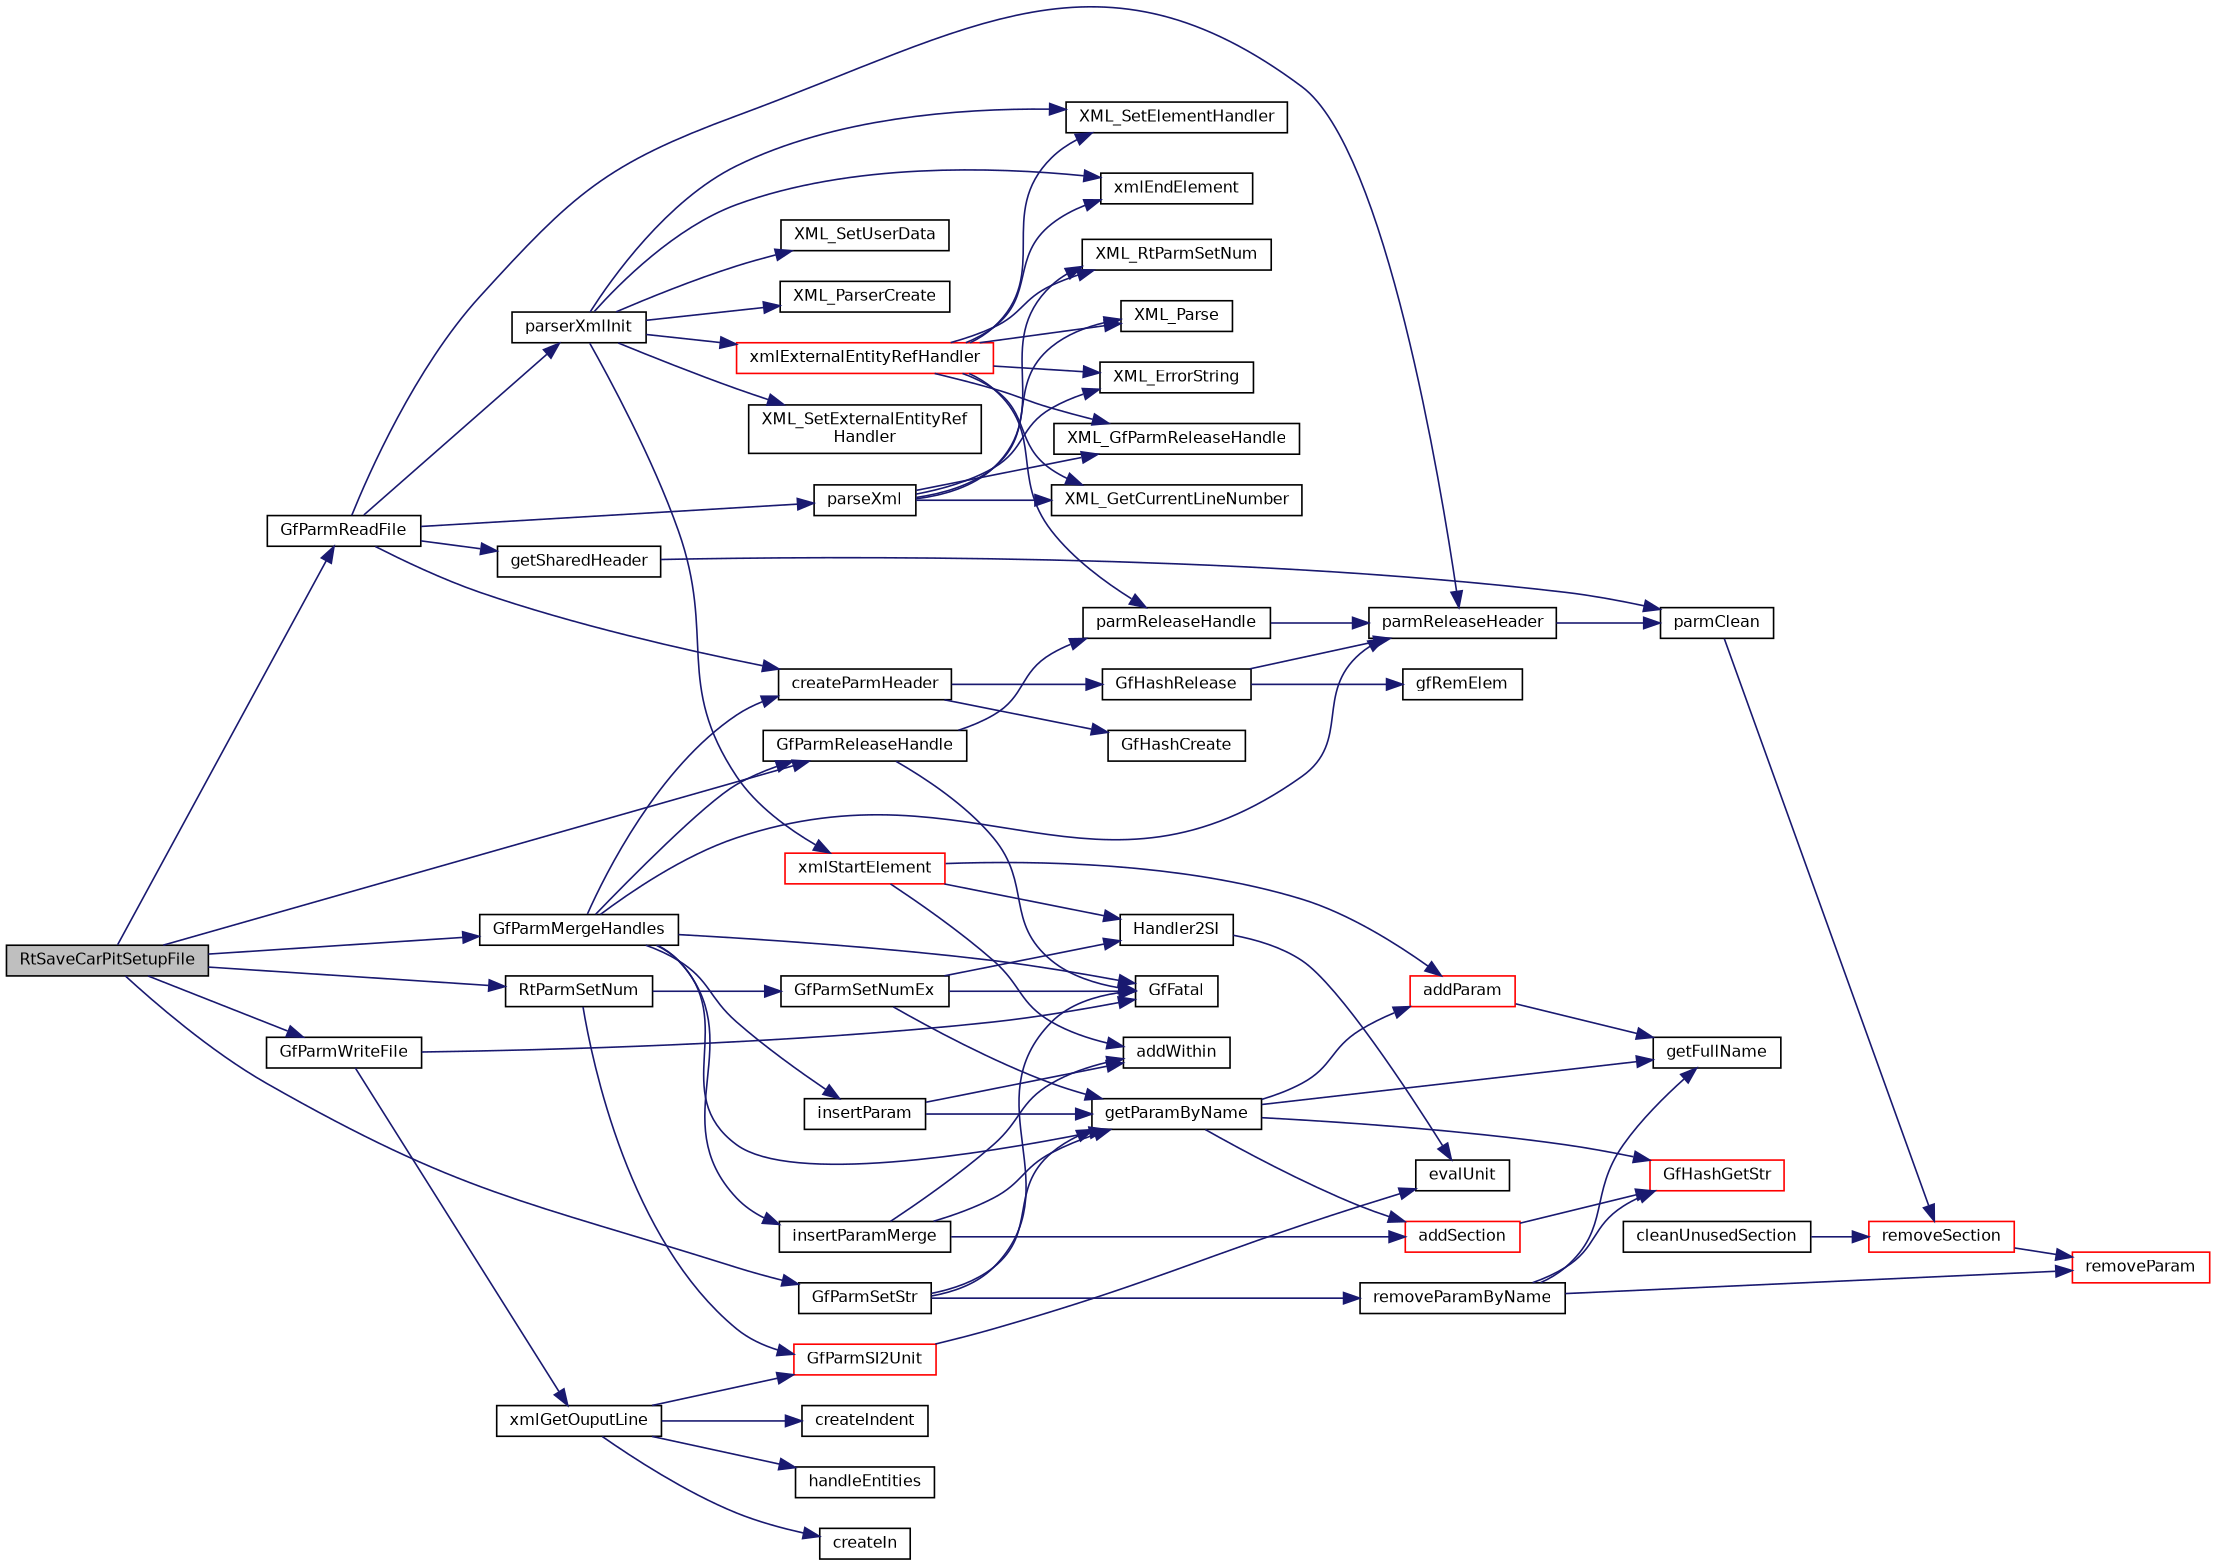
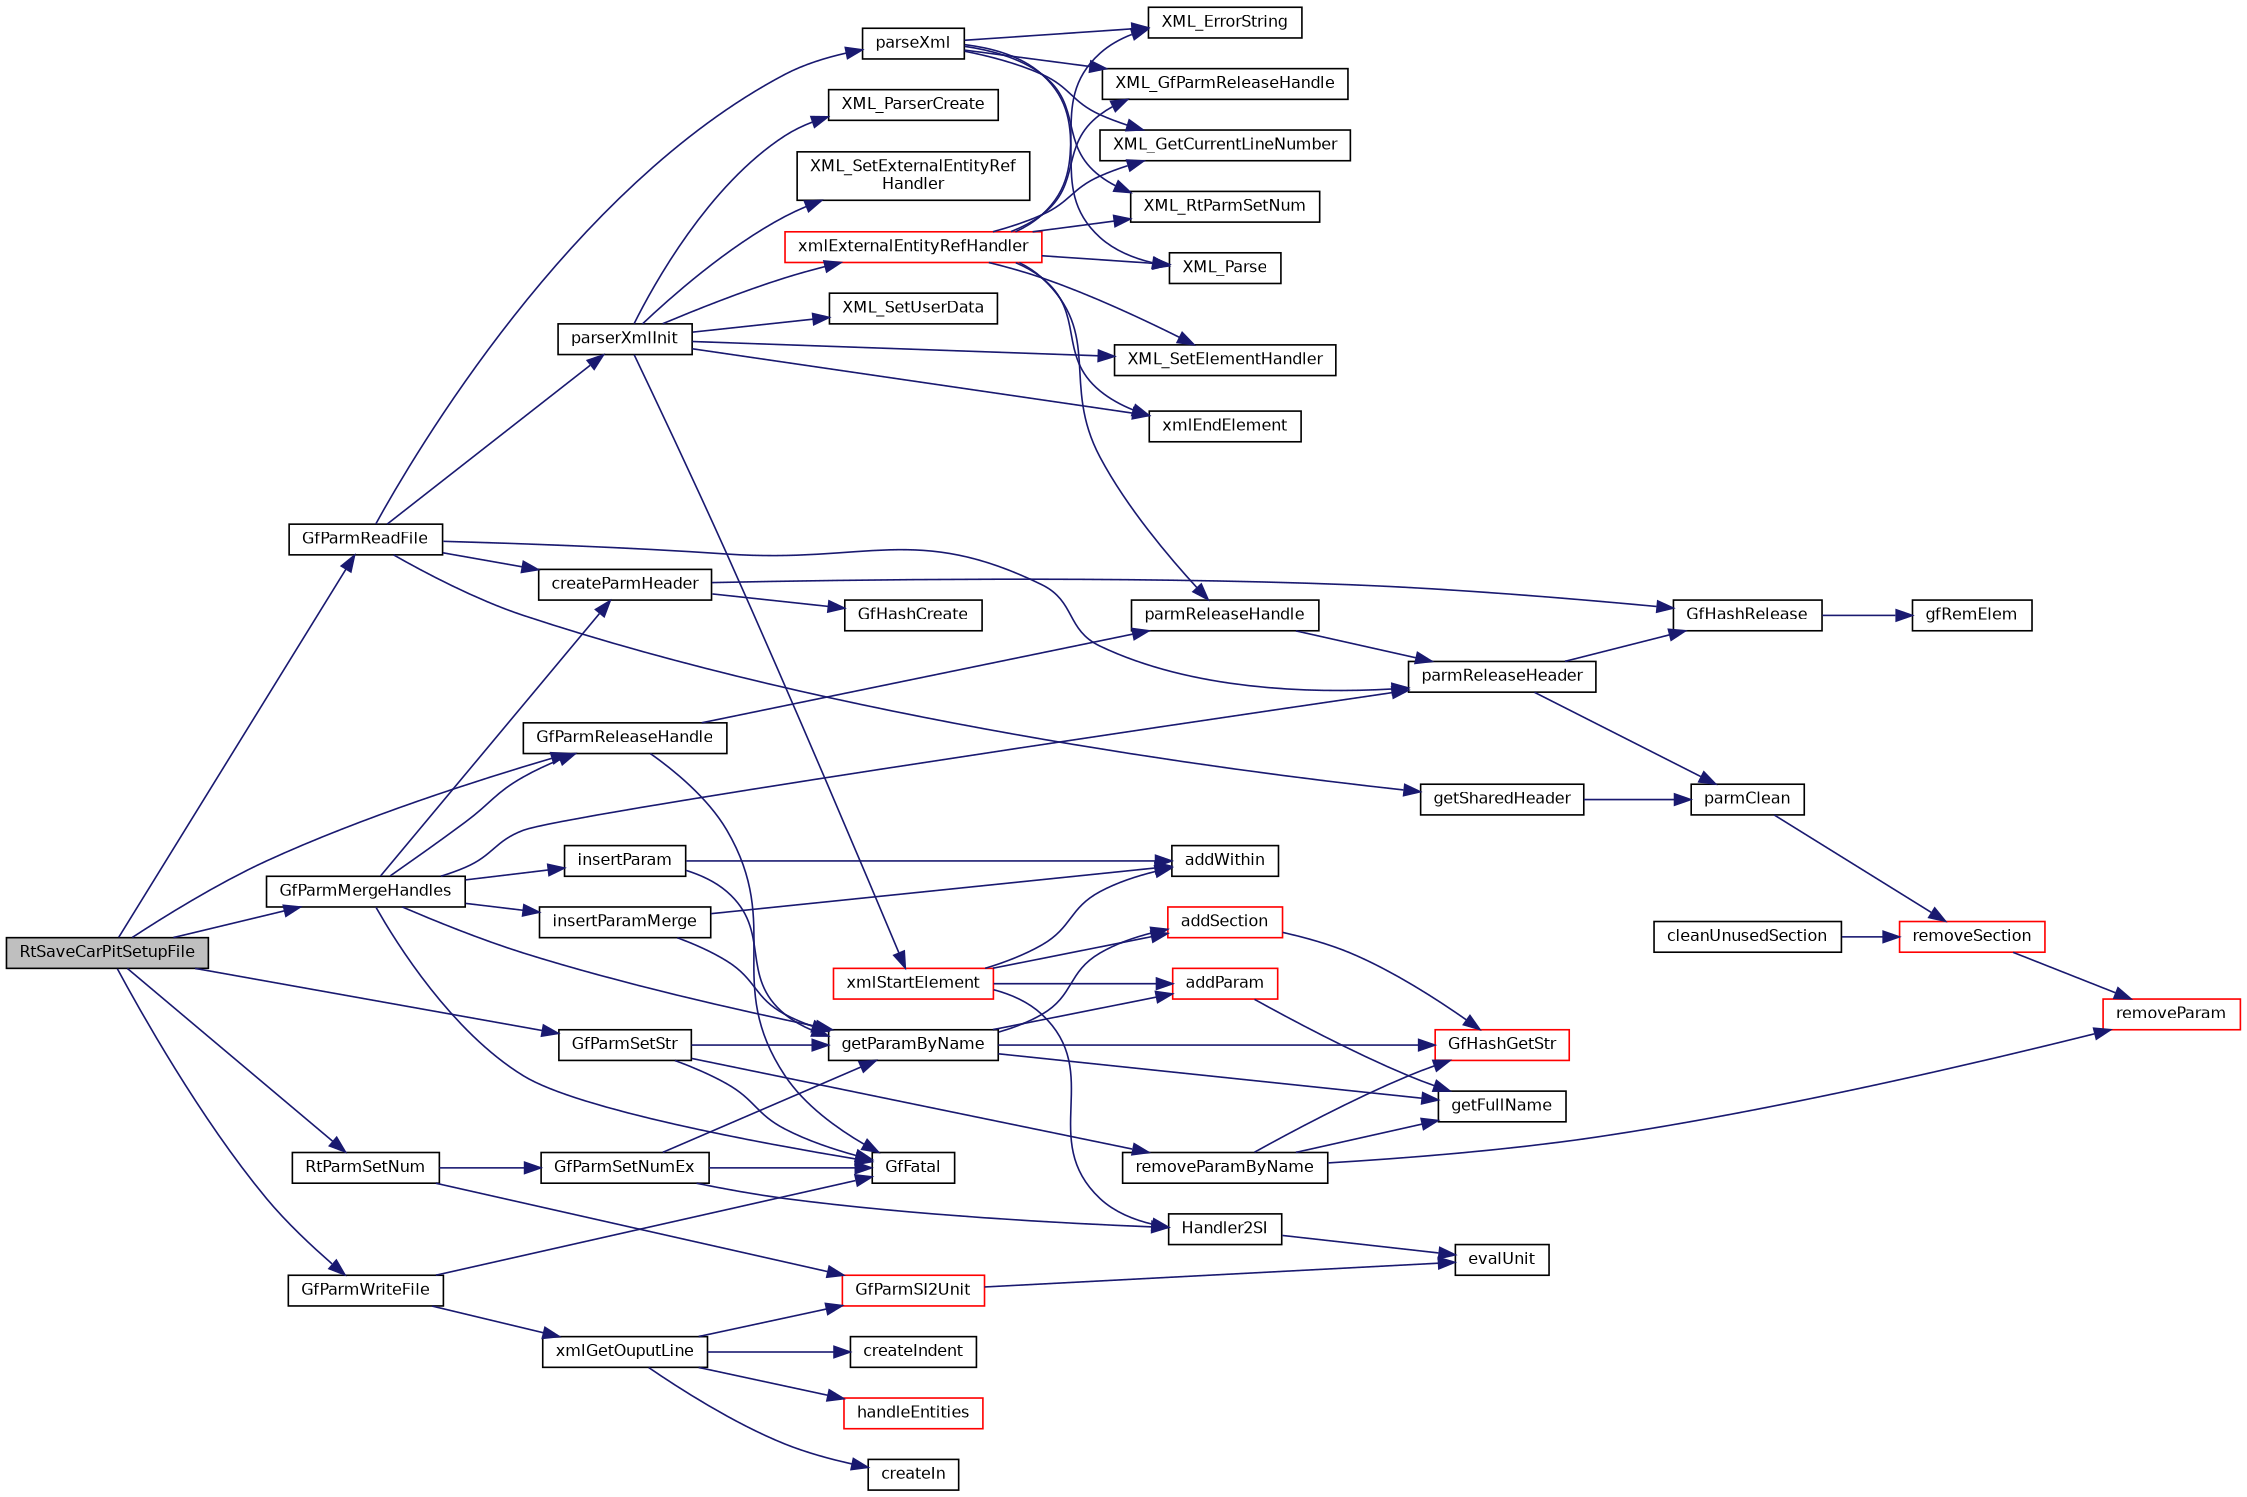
  digraph {
    fontname="DejaVu Sans"
    rankdir=LR
    node [color=black fillcolor=white fontname="DejaVu Sans" fontsize=10 shape=record style=filled]
    edge [color=midnightblue fontname="DejaVu Sans" fontsize=10 labelfontname=Helvetica labelfontsize=10 style=solid]
    n1 [fillcolor=grey75 fontcolor=black height=0.2 label=RtSaveCarPitSetupFile width=0.4]
    n2 [height=0.2 label=GfParmReadFile width=0.4]
    n3 [height=0.2 label=RtParmSetNum width=0.4]
    n4 [height=0.2 label=GfParmSetStr width=0.4]
    n5 [height=0.2 label=GfParmMergeHandles width=0.4]
    n6 [height=0.2 label=GfParmReleaseHandle width=0.4]
    n7 [height=0.2 label=GfParmWriteFile width=0.4]
    n8 [height=0.2 label=getSharedHeader width=0.4]
    n9 [height=0.2 label=createParmHeader width=0.4]
    n10 [height=0.2 label=parserXmlInit width=0.4]
    n11 [height=0.2 label=parseXml width=0.4]
    n12 [height=0.2 label=parmReleaseHeader width=0.4]
    n13 [height=0.2 label=GfParmSetNumEx width=0.4]
    n14 [color=red height=0.2 label=GfParmSI2Unit width=0.4]
    n15 [height=0.2 label=GfFatal width=0.4]
    n16 [height=0.2 label=getParamByName width=0.4]
    n17 [height=0.2 label=removeParamByName width=0.4]
    n18 [height=0.2 label=insertParamMerge width=0.4]
    n19 [height=0.2 label=insertParam width=0.4]
    n20 [height=0.2 label=parmReleaseHandle width=0.4]
    n21 [height=0.2 label=xmlGetOuputLine width=0.4]
    n22 [height=0.2 label=parmClean width=0.4]
    n23 [height=0.2 label=GfHashCreate width=0.4]
    n24 [height=0.2 label=GfHashRelease width=0.4]
    n25 [height=0.2 label=XML_ParserCreate width=0.4]
    n26 [height=0.2 label=XML_SetElementHandler width=0.4]
    n27 [color=red height=0.2 label=xmlStartElement width=0.4]
    n28 [height=0.2 label=xmlEndElement width=0.4]
    n29 [height=0.2 label="XML_SetExternalEntityRef\lHandler" width=0.4]
    n30 [color=red height=0.2 label=xmlExternalEntityRefHandler width=0.4]
    n31 [height=0.2 label=XML_SetUserData width=0.4]
    n32 [height=0.2 label=XML_Parse width=0.4]
    n33 [height=0.2 label=XML_ErrorString width=0.4]
    n34 [height=0.2 label=XML_GfParmReleaseHandle width=0.4]
    n35 [height=0.2 label=XML_GetCurrentLineNumber width=0.4]
    n36 [height=0.2 label=XML_RtParmSetNum width=0.4]
    n37 [color=red height=0.2 label=removeSection width=0.4]
    n38 [color=red height=0.2 label=removeParam width=0.4]
    n39 [height=0.2 label=gfRemElem width=0.4]
    n40 [color=red height=0.2 label=addSection width=0.4]
    n41 [color=red height=0.2 label=addParam width=0.4]
    n42 [height=0.2 label=Handler2SI width=0.4]
    n43 [height=0.2 label=addWithin width=0.4]
    n44 [color=red height=0.2 label=GfHashGetStr width=0.4]
    n45 [height=0.2 label=getFullName width=0.4]
    n46 [height=0.2 label=evalUnit width=0.4]
    n47 [height=0.2 label=cleanUnusedSection width=0.4]
    n48 [height=0.2 label=createIndent width=0.4]
-   n49 [height=0.2 label=handleEntities width=0.4]
+   n49 [color=red height=0.2 label=handleEntities width=0.4]
    n50 [height=0.2 label=createIn width=0.4]
    n1 -> n2
    n1 -> n3
    n1 -> n4
    n1 -> n5
    n1 -> n6
    n1 -> n7
    n2 -> n8
    n2 -> n9
    n2 -> n10
    n2 -> n11
    n2 -> n12
    n3 -> n13
    n3 -> n14
    n4 -> n15
    n4 -> n16
    n4 -> n17
    n5 -> n6
    n5 -> n9
    n5 -> n12
    n5 -> n15
    n5 -> n16
    n5 -> n18
    n5 -> n19
    n6 -> n15
    n6 -> n20
    n7 -> n15
    n7 -> n21
    n8 -> n22
    n9 -> n23
    n9 -> n24
    n10 -> n25
    n10 -> n26
    n10 -> n27
    n10 -> n28
    n10 -> n29
    n10 -> n30
    n10 -> n31
    n11 -> n32
    n11 -> n33
    n11 -> n34
    n11 -> n35
    n11 -> n36
    n12 -> n22
-   n24 -> n12
+   n12 -> n24
    n13 -> n15
    n13 -> n16
    n13 -> n42
    n14 -> n46
    n16 -> n40
    n16 -> n41
    n16 -> n44
    n16 -> n45
    n17 -> n38
    n17 -> n44
    n17 -> n45
    n18 -> n16
    n18 -> n43
    n19 -> n16
    n19 -> n43
    n20 -> n12
    n21 -> n14
    n21 -> n48
    n21 -> n49
    n21 -> n50
    n22 -> n37
    n24 -> n39
-   n18 -> n40
+   n27 -> n40
    n27 -> n41
    n27 -> n42
    n27 -> n43
    n30 -> n20
    n30 -> n26
    n30 -> n28
    n30 -> n32
    n30 -> n33
    n30 -> n34
    n30 -> n35
    n30 -> n36
    n37 -> n38
    n40 -> n44
    n41 -> n45
    n42 -> n46
    n47 -> n37
  }
